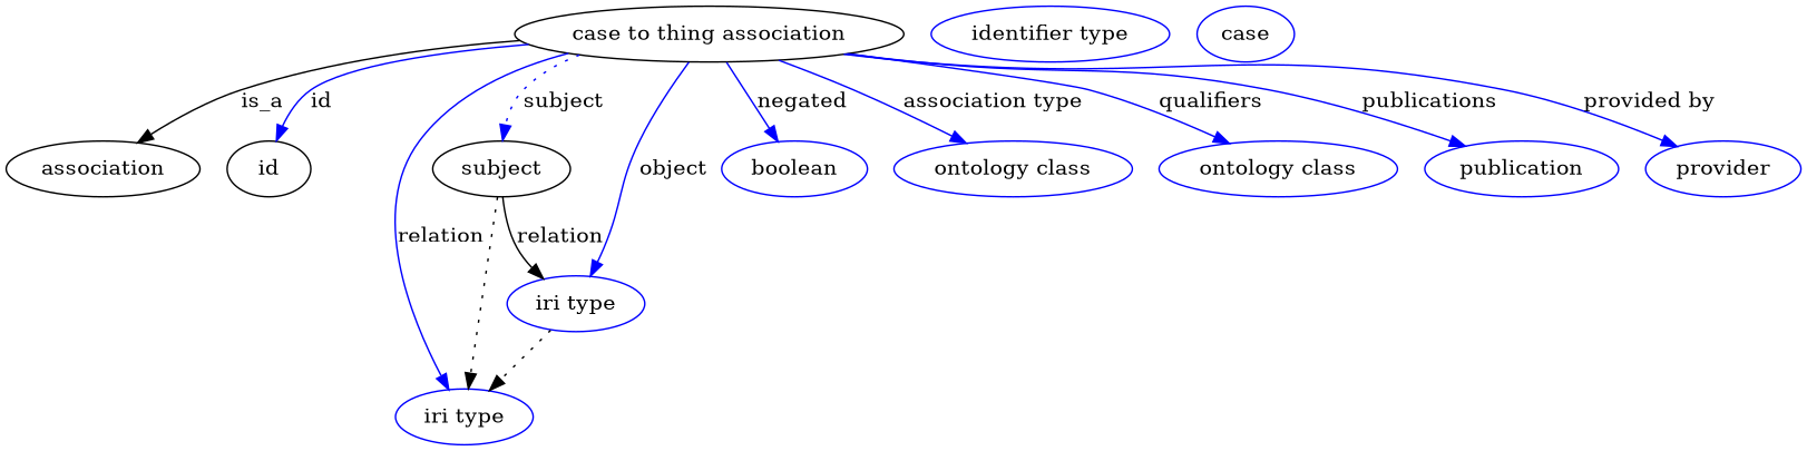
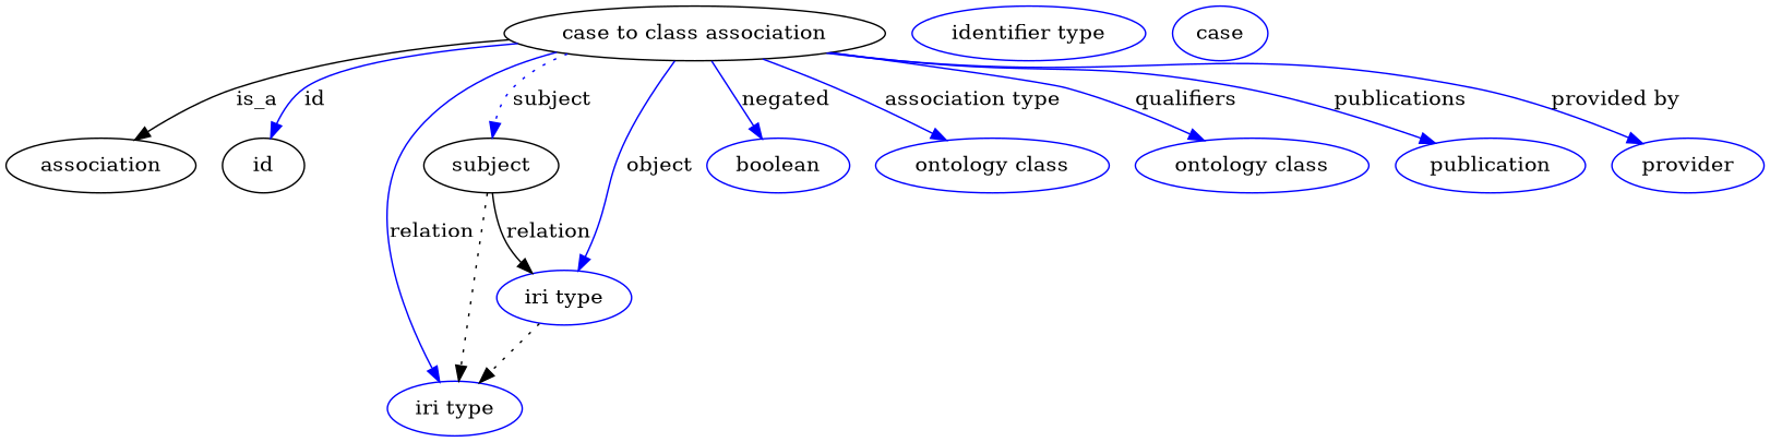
  digraph {
    node [color=blue]
    edge [color=blue style=solid]
-   n1 [height=0.5 label="case to thing association" width=2.6753 color=""]
+   n1 [height=0.5 label="case to class association" width=2.6753 color=""]
    association [height=0.5 width=1.3723 color=""]
    id [height=0.5 width=0.75 color=""]
    subject [height=0.5 width=0.97656 color=""]
    n5 [height=0.5 label="iri type" width=0.9834]
    n6 [height=0.5 label="iri type" width=0.9834]
    n7 [height=0.5 label=boolean width=1.0584]
    n8 [height=0.5 label="ontology class" width=1.6931]
    n9 [height=0.5 label="ontology class" width=1.6931]
    n10 [height=0.5 label=publication width=1.3859]
    n11 [height=0.5 label=provider width=1.1129]
    n12 [height=0.5 label="identifier type" width=1.652]
    n13 [height=0.5 label=case width=0.75]
    n1 -> association [label=is_a color="" style=""]
    n1 -> id [label=id]
    n1 -> subject [label=subject style=dotted]
    n1 -> n5 [label=relation]
    n1 -> n6 [label=object]
    n1 -> n7 [label=negated]
    n1 -> n8 [label="association type"]
    n1 -> n9 [label=qualifiers]
    n1 -> n10 [label=publications]
    n1 -> n11 [label="provided by"]
    subject -> n5 [style=dotted color=""]
    subject -> n6 [label=relation color="" style=""]
    n6 -> n5 [style=dotted color=""]
  }
